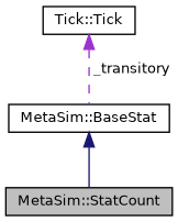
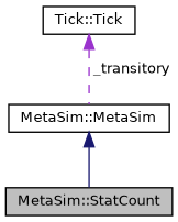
  digraph {
    node [color=black fillcolor=white fontname=Helvetica fontsize=10 shape=record style=filled]
    edge [dir=back fontname=Helvetica fontsize=10 labelfontname=Helvetica labelfontsize=10]
    n1 [fillcolor=grey75 fontcolor=black height=0.2 label="MetaSim::StatCount" width=0.4]
-   n2 [height=0.2 label="MetaSim::BaseStat" width=0.4]
+   n2 [height=0.2 label="MetaSim::MetaSim" width=0.4]
    n3 [height=0.2 label="Tick::Tick" width=0.4]
    n2 -> n1 [color=midnightblue style=solid]
    n3 -> n2 [color=darkorchid3 label=" _transitory" style=dashed]
  }
